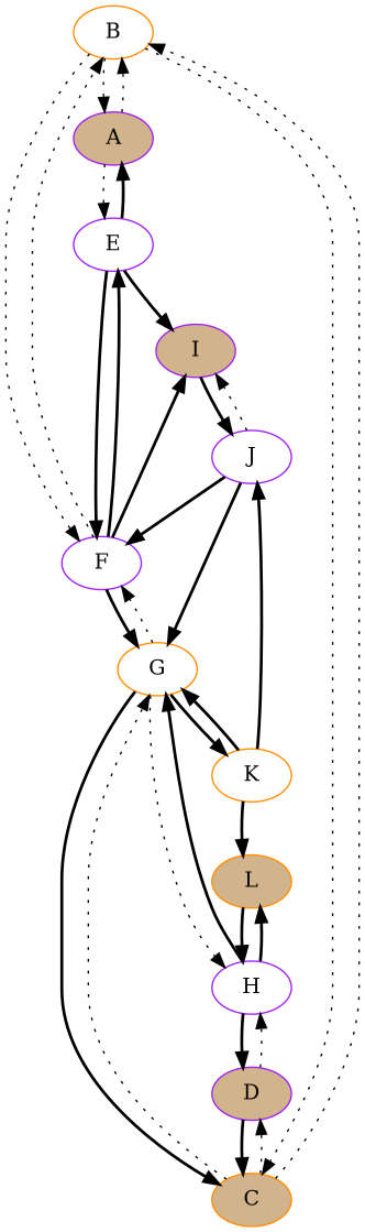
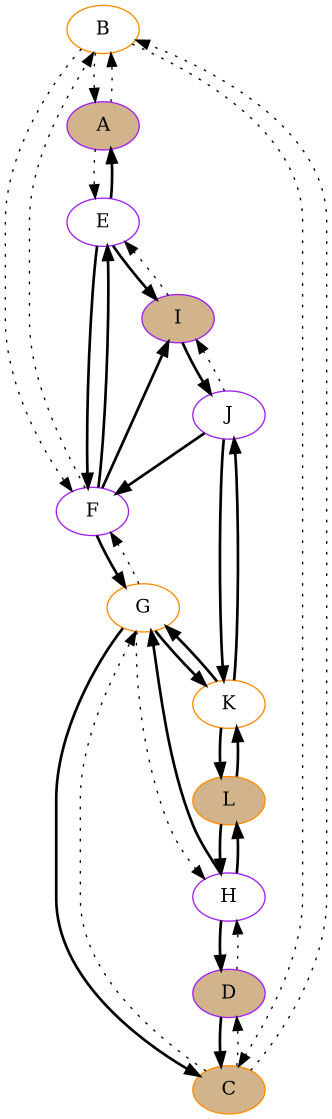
  digraph {
    node [color=purple fillcolor=white style=filled]
    edge [style=bold weight=15]
    B [color=darkorange]
    A [fillcolor=tan]
    E
    F
    C [color=darkorange fillcolor=tan]
    I [fillcolor=tan]
    G [color=darkorange]
    D [fillcolor=tan]
    J
    H
    K [color=darkorange]
    L [color=darkorange fillcolor=tan]
    B -> A [style=dotted]
    B -> F [style=dotted weight=17]
    B -> C [style=dotted weight=16]
    A -> B [style=dotted]
    A -> E [style=dotted weight=10]
    E -> A [weight=10]
    E -> F [weight=31]
    E -> I [weight=18]
    F -> B [style=dotted weight=17]
    F -> E [weight=31]
    F -> I [weight=29]
    F -> G [weight=35]
    C -> B [style=dotted weight=16]
    C -> G [style=dotted weight=13]
    C -> D [style=dotted weight=20]
+   I -> E [style=dotted weight=18]
    I -> J [weight=19]
    G -> F [style=dotted weight=35]
    G -> C [weight=13]
    G -> H [style=dotted weight=14]
    G -> K [weight=25]
    D -> C [weight=20]
    D -> H [style=dotted weight=21]
    J -> F [weight=29]
    J -> I [style=dotted weight=19]
-   J -> G [weight=26]
+   J -> K [weight=26]
    H -> G [weight=14]
    H -> D [weight=21]
    H -> L [weight=23]
    K -> G [weight=25]
    K -> J [weight=26]
    K -> L [weight=11]
    L -> H [weight=23]
+   L -> K [weight=11]
  }
